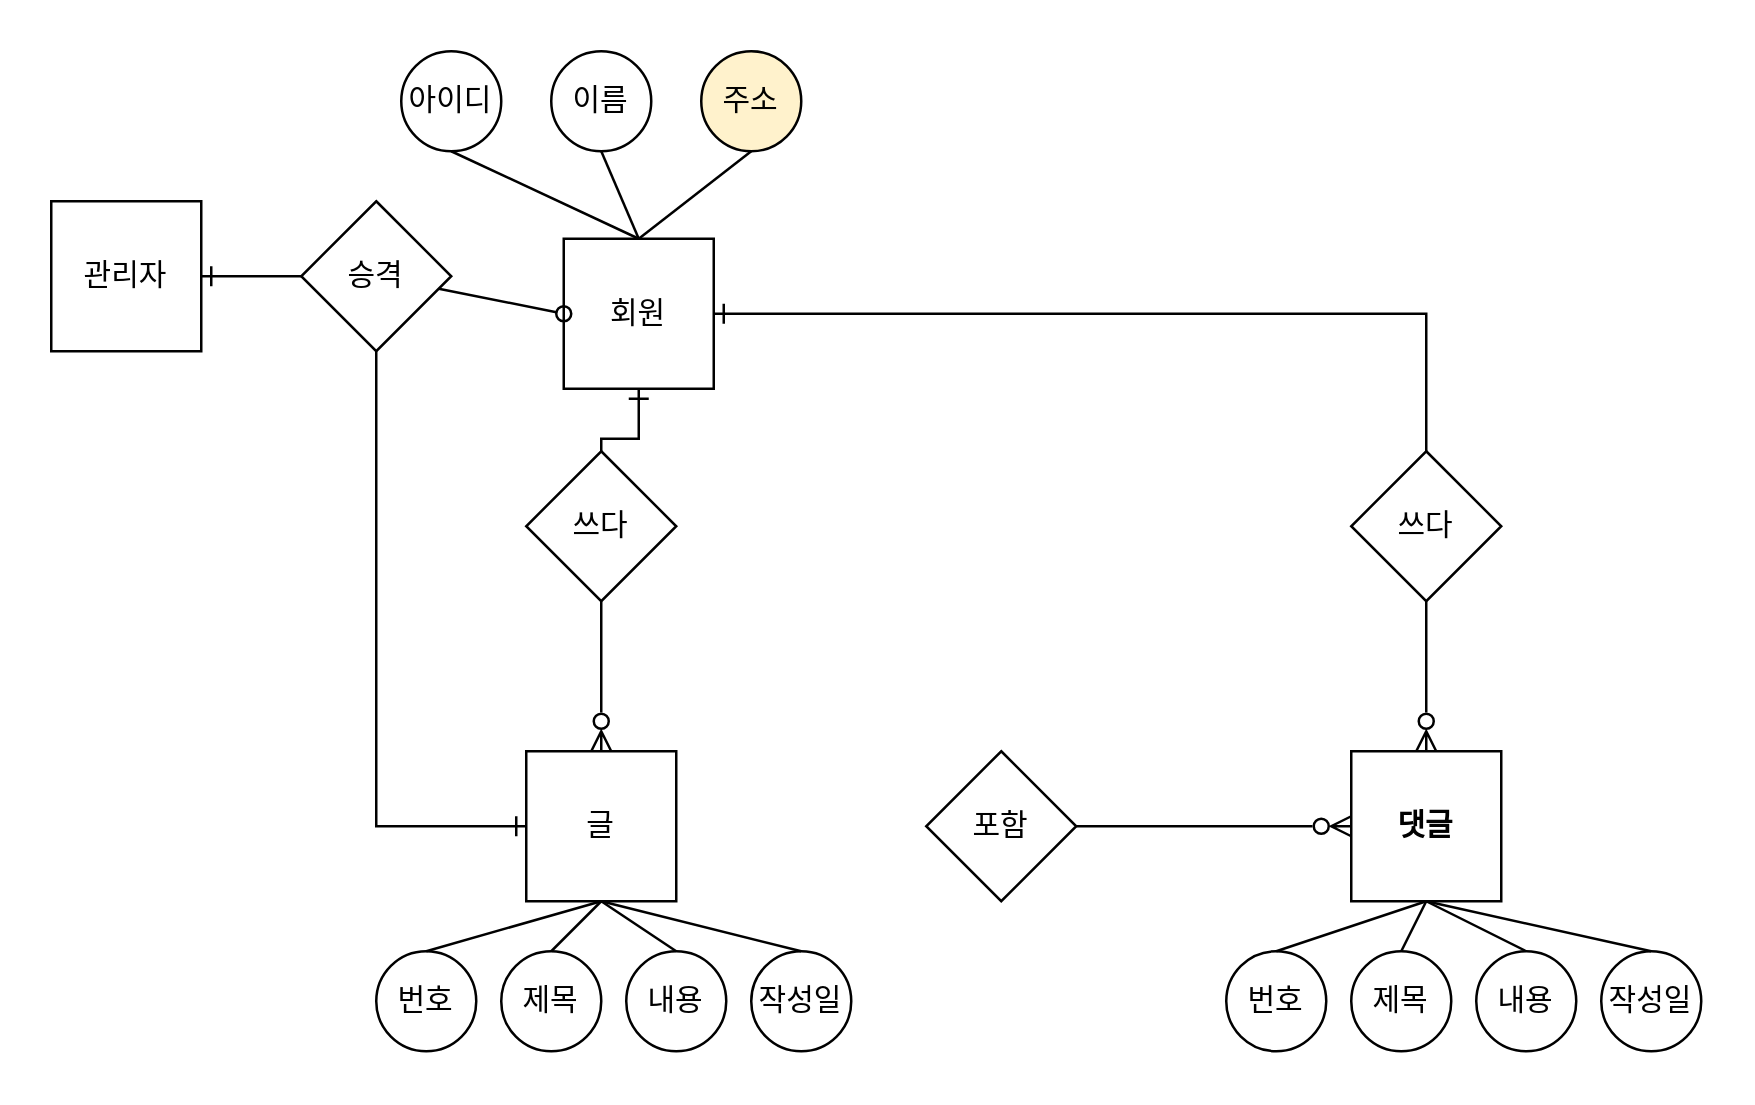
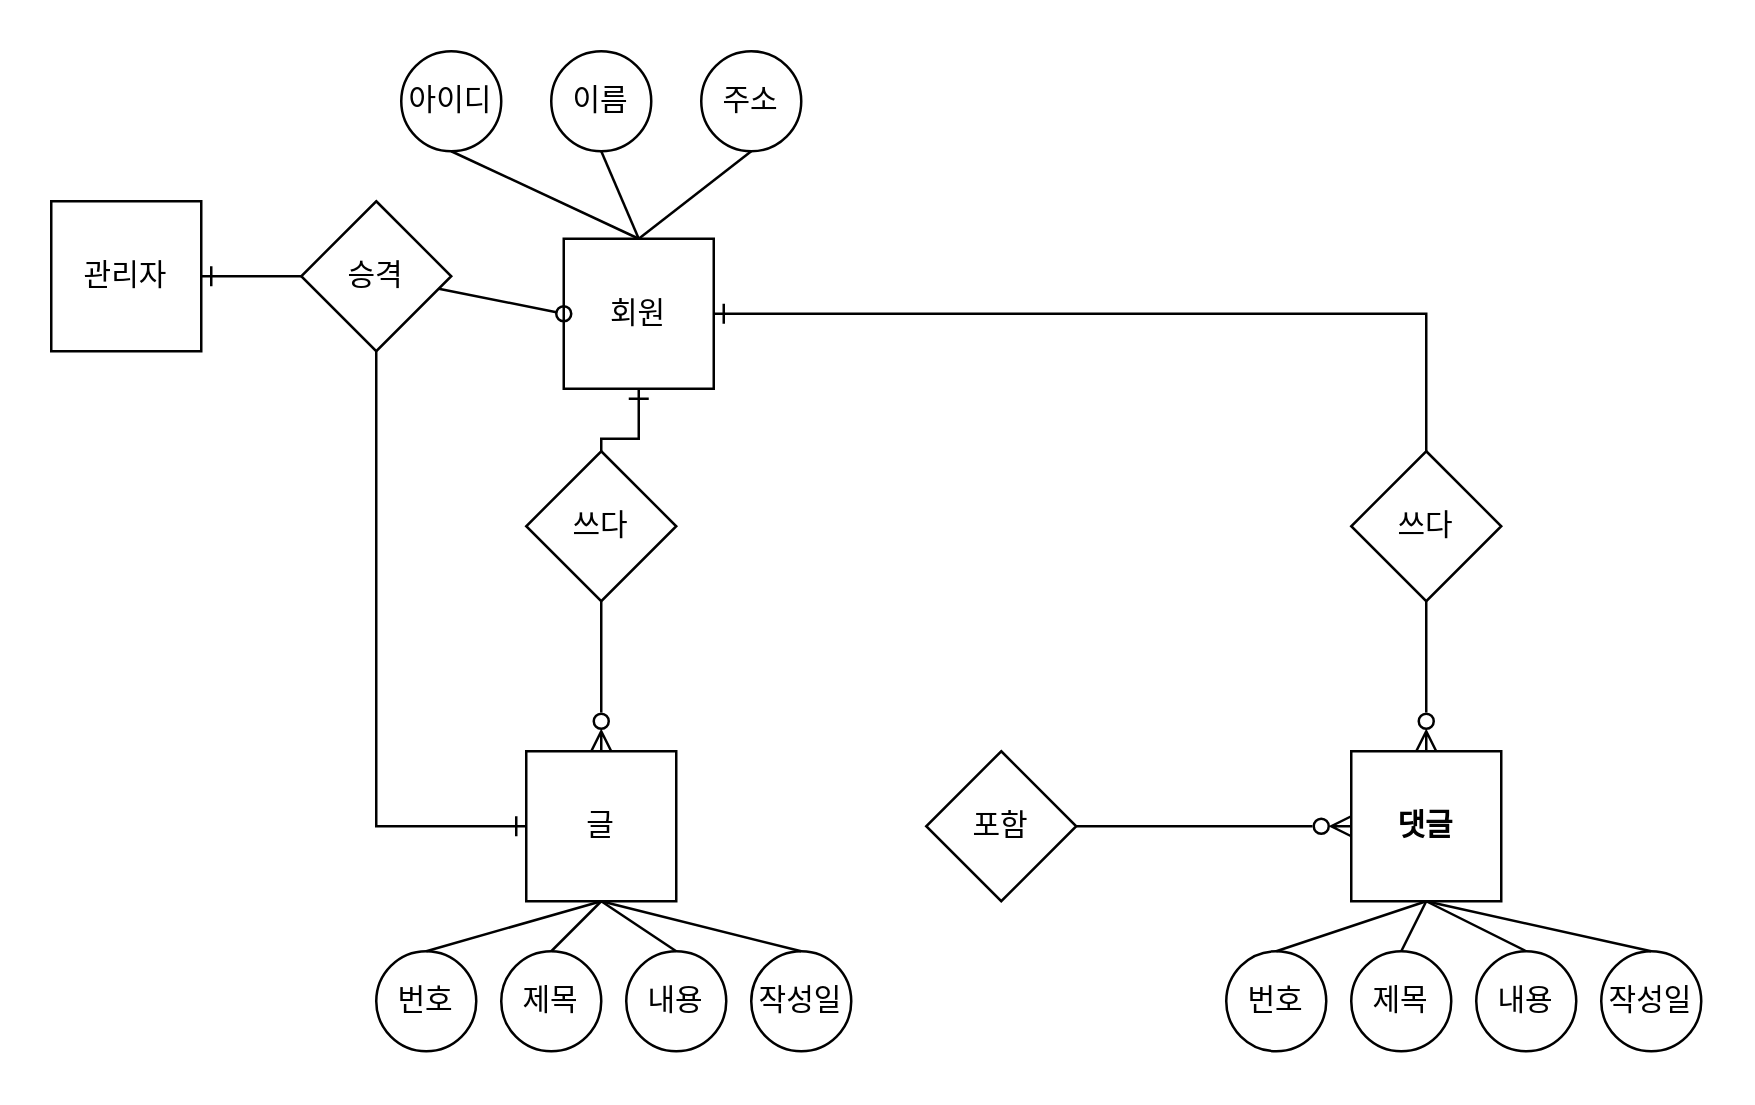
  <mxCell id="0" />
  <mxCell id="1" parent="0" />
  <mxCell id="2" style="edgeStyle=orthogonalEdgeStyle;rounded=0;orthogonalLoop=1;jettySize=auto;html=1;endArrow=none;endFill=0;startArrow=ERone;startFill=0;curved=0;" edge="1" parent="1" source="4" target="22"><mxGeometry relative="1" as="geometry" /></mxCell>
  <mxCell id="3" style="edgeStyle=orthogonalEdgeStyle;rounded=0;orthogonalLoop=1;jettySize=auto;html=1;endArrow=none;endFill=0;startArrow=ERone;startFill=0;exitX=1;exitY=0.5;exitDx=0;exitDy=0;curved=0;" edge="1" parent="1" source="4" target="23"><mxGeometry relative="1" as="geometry" /></mxCell>
  <mxCell id="4" value="회원" style="rounded=0;whiteSpace=wrap;html=1;strokeColor=default;" vertex="1" parent="1"><mxGeometry x="225" y="95" width="60" height="60" as="geometry" /></mxCell>
  <mxCell id="5" style="edgeStyle=orthogonalEdgeStyle;rounded=0;orthogonalLoop=1;jettySize=auto;html=1;endArrow=none;endFill=0;startArrow=ERzeroToMany;startFill=0;" edge="1" parent="1" source="7" target="24"><mxGeometry relative="1" as="geometry" /></mxCell>
  <mxCell id="6" style="edgeStyle=orthogonalEdgeStyle;rounded=0;orthogonalLoop=1;jettySize=auto;html=1;entryX=0.5;entryY=1;entryDx=0;entryDy=0;endArrow=none;endFill=0;startArrow=ERzeroToMany;startFill=0;" edge="1" parent="1" source="7" target="23"><mxGeometry relative="1" as="geometry"><Array as="points"><mxPoint x="570" y="260" /><mxPoint x="570" y="260" /></Array></mxGeometry></mxCell>
  <mxCell id="7" value="댓글" style="rounded=0;whiteSpace=wrap;html=1;fontStyle=1" vertex="1" parent="1"><mxGeometry x="540" y="300" width="60" height="60" as="geometry" /></mxCell>
  <mxCell id="8" style="edgeStyle=orthogonalEdgeStyle;rounded=0;orthogonalLoop=1;jettySize=auto;html=1;entryX=0.5;entryY=1;entryDx=0;entryDy=0;endArrow=none;endFill=0;startArrow=ERzeroToMany;startFill=0;" edge="1" parent="1" source="10" target="22"><mxGeometry relative="1" as="geometry" /></mxCell>
  <mxCell id="9" style="edgeStyle=orthogonalEdgeStyle;rounded=0;orthogonalLoop=1;jettySize=auto;html=1;endArrow=none;endFill=0;startArrow=ERone;startFill=0;" edge="1" parent="1" source="10" target="37"><mxGeometry relative="1" as="geometry" /></mxCell>
  <mxCell id="10" value="글" style="rounded=0;whiteSpace=wrap;html=1;" vertex="1" parent="1"><mxGeometry x="210" y="300" width="60" height="60" as="geometry" /></mxCell>
  <mxCell id="11" value="아이디" style="ellipse;whiteSpace=wrap;html=1;aspect=fixed;strokeColor=default;" vertex="1" parent="1"><mxGeometry x="160" y="20" width="40" height="40" as="geometry" /></mxCell>
  <mxCell id="12" value="이름" style="ellipse;whiteSpace=wrap;html=1;aspect=fixed;" vertex="1" parent="1"><mxGeometry x="220" y="20" width="40" height="40" as="geometry" /></mxCell>
- <mxCell id="13" value="주소" style="ellipse;whiteSpace=wrap;html=1;aspect=fixed;fillColor=#fff2cc;" vertex="1" parent="1"><mxGeometry x="280" y="20" width="40" height="40" as="geometry" /></mxCell>
+ <mxCell id="13" value="주소" style="ellipse;whiteSpace=wrap;html=1;aspect=fixed;" vertex="1" parent="1"><mxGeometry x="280" y="20" width="40" height="40" as="geometry" /></mxCell>
  <mxCell id="14" value="번호" style="ellipse;whiteSpace=wrap;html=1;aspect=fixed;strokeColor=default;" vertex="1" parent="1"><mxGeometry x="150" y="380" width="40" height="40" as="geometry" /></mxCell>
  <mxCell id="15" value="제목" style="ellipse;whiteSpace=wrap;html=1;aspect=fixed;strokeColor=default;" vertex="1" parent="1"><mxGeometry x="200" y="380" width="40" height="40" as="geometry" /></mxCell>
  <mxCell id="16" value="내용" style="ellipse;whiteSpace=wrap;html=1;aspect=fixed;strokeColor=default;" vertex="1" parent="1"><mxGeometry x="250" y="380" width="40" height="40" as="geometry" /></mxCell>
  <mxCell id="17" value="작성일" style="ellipse;whiteSpace=wrap;html=1;aspect=fixed;strokeColor=default;" vertex="1" parent="1"><mxGeometry x="300" y="380" width="40" height="40" as="geometry" /></mxCell>
  <mxCell id="18" value="번호" style="ellipse;whiteSpace=wrap;html=1;aspect=fixed;strokeColor=default;" vertex="1" parent="1"><mxGeometry x="490" y="380" width="40" height="40" as="geometry" /></mxCell>
  <mxCell id="19" value="제목" style="ellipse;whiteSpace=wrap;html=1;aspect=fixed;strokeColor=default;" vertex="1" parent="1"><mxGeometry x="540" y="380" width="40" height="40" as="geometry" /></mxCell>
  <mxCell id="20" value="내용" style="ellipse;whiteSpace=wrap;html=1;aspect=fixed;strokeColor=default;" vertex="1" parent="1"><mxGeometry x="590" y="380" width="40" height="40" as="geometry" /></mxCell>
  <mxCell id="21" value="작성일" style="ellipse;whiteSpace=wrap;html=1;aspect=fixed;strokeColor=default;" vertex="1" parent="1"><mxGeometry x="640" y="380" width="40" height="40" as="geometry" /></mxCell>
  <mxCell id="22" value="쓰다" style="rhombus;whiteSpace=wrap;html=1;" vertex="1" parent="1"><mxGeometry x="210" y="180" width="60" height="60" as="geometry" /></mxCell>
  <mxCell id="23" value="쓰다" style="rhombus;whiteSpace=wrap;html=1;" vertex="1" parent="1"><mxGeometry x="540" y="180" width="60" height="60" as="geometry" /></mxCell>
  <mxCell id="24" value="포함" style="rhombus;whiteSpace=wrap;html=1;" vertex="1" parent="1"><mxGeometry x="370" y="300" width="60" height="60" as="geometry" /></mxCell>
  <mxCell id="25" value="" style="edgeStyle=none;orthogonalLoop=1;jettySize=auto;html=1;rounded=0;endArrow=none;endFill=0;exitX=0.5;exitY=0;exitDx=0;exitDy=0;entryX=0.5;entryY=1;entryDx=0;entryDy=0;" edge="1" parent="1" source="4" target="13"><mxGeometry width="80" relative="1" as="geometry"><mxPoint x="280" y="70" as="sourcePoint" /><mxPoint x="360" y="70" as="targetPoint" /><Array as="points" /></mxGeometry></mxCell>
  <mxCell id="26" value="" style="edgeStyle=none;orthogonalLoop=1;jettySize=auto;html=1;rounded=0;endArrow=none;endFill=0;exitX=0.5;exitY=0;exitDx=0;exitDy=0;entryX=0.5;entryY=1;entryDx=0;entryDy=0;" edge="1" parent="1" source="4" target="12"><mxGeometry width="80" relative="1" as="geometry"><mxPoint x="250" y="90" as="sourcePoint" /><mxPoint x="310" y="70" as="targetPoint" /><Array as="points" /></mxGeometry></mxCell>
  <mxCell id="27" value="" style="edgeStyle=none;orthogonalLoop=1;jettySize=auto;html=1;rounded=0;endArrow=none;endFill=0;exitX=0.5;exitY=0;exitDx=0;exitDy=0;entryX=0.5;entryY=1;entryDx=0;entryDy=0;" edge="1" parent="1" source="4"><mxGeometry width="80" relative="1" as="geometry"><mxPoint x="120" y="80" as="sourcePoint" /><mxPoint x="180" y="60" as="targetPoint" /><Array as="points" /></mxGeometry></mxCell>
  <mxCell id="28" value="" style="edgeStyle=none;orthogonalLoop=1;jettySize=auto;html=1;rounded=0;endArrow=none;endFill=0;exitX=0.5;exitY=0;exitDx=0;exitDy=0;entryX=0.5;entryY=1;entryDx=0;entryDy=0;" edge="1" parent="1"><mxGeometry width="80" relative="1" as="geometry"><mxPoint x="170" y="380" as="sourcePoint" /><mxPoint x="240" y="360" as="targetPoint" /><Array as="points" /></mxGeometry></mxCell>
  <mxCell id="29" value="" style="edgeStyle=none;orthogonalLoop=1;jettySize=auto;html=1;rounded=0;endArrow=none;endFill=0;exitX=0.5;exitY=0;exitDx=0;exitDy=0;" edge="1" parent="1" source="15"><mxGeometry width="80" relative="1" as="geometry"><mxPoint x="180" y="390" as="sourcePoint" /><mxPoint x="240" y="360" as="targetPoint" /><Array as="points" /></mxGeometry></mxCell>
  <mxCell id="30" value="" style="edgeStyle=none;orthogonalLoop=1;jettySize=auto;html=1;rounded=0;endArrow=none;endFill=0;exitX=0.5;exitY=0;exitDx=0;exitDy=0;entryX=0.5;entryY=1;entryDx=0;entryDy=0;" edge="1" parent="1" source="16" target="10"><mxGeometry width="80" relative="1" as="geometry"><mxPoint x="190" y="400" as="sourcePoint" /><mxPoint x="260" y="380" as="targetPoint" /><Array as="points" /></mxGeometry></mxCell>
  <mxCell id="31" value="" style="edgeStyle=none;orthogonalLoop=1;jettySize=auto;html=1;rounded=0;endArrow=none;endFill=0;exitX=0.5;exitY=0;exitDx=0;exitDy=0;entryX=0.5;entryY=1;entryDx=0;entryDy=0;" edge="1" parent="1" source="17" target="10"><mxGeometry width="80" relative="1" as="geometry"><mxPoint x="200" y="410" as="sourcePoint" /><mxPoint x="270" y="390" as="targetPoint" /><Array as="points" /></mxGeometry></mxCell>
  <mxCell id="32" value="" style="edgeStyle=none;orthogonalLoop=1;jettySize=auto;html=1;rounded=0;endArrow=none;endFill=0;exitX=0.5;exitY=0;exitDx=0;exitDy=0;entryX=0.5;entryY=1;entryDx=0;entryDy=0;" edge="1" parent="1" source="18"><mxGeometry width="80" relative="1" as="geometry"><mxPoint x="500" y="380" as="sourcePoint" /><mxPoint x="570" y="360" as="targetPoint" /><Array as="points" /></mxGeometry></mxCell>
  <mxCell id="33" value="" style="edgeStyle=none;orthogonalLoop=1;jettySize=auto;html=1;rounded=0;endArrow=none;endFill=0;exitX=0.5;exitY=0;exitDx=0;exitDy=0;entryX=0.5;entryY=1;entryDx=0;entryDy=0;" edge="1" parent="1" source="19" target="7"><mxGeometry width="80" relative="1" as="geometry"><mxPoint x="510" y="390" as="sourcePoint" /><mxPoint x="570" y="370" as="targetPoint" /><Array as="points" /></mxGeometry></mxCell>
  <mxCell id="34" value="" style="edgeStyle=none;orthogonalLoop=1;jettySize=auto;html=1;rounded=0;endArrow=none;endFill=0;exitX=0.5;exitY=0;exitDx=0;exitDy=0;" edge="1" parent="1" source="20"><mxGeometry width="80" relative="1" as="geometry"><mxPoint x="520" y="400" as="sourcePoint" /><mxPoint x="570" y="360" as="targetPoint" /><Array as="points" /></mxGeometry></mxCell>
  <mxCell id="35" value="" style="edgeStyle=none;orthogonalLoop=1;jettySize=auto;html=1;rounded=0;endArrow=none;endFill=0;exitX=0.5;exitY=0;exitDx=0;exitDy=0;" edge="1" parent="1" source="21"><mxGeometry width="80" relative="1" as="geometry"><mxPoint x="530" y="410" as="sourcePoint" /><mxPoint x="570" y="360" as="targetPoint" /><Array as="points" /></mxGeometry></mxCell>
  <mxCell id="36" value="관리자" style="rounded=0;whiteSpace=wrap;html=1;strokeColor=default;" vertex="1" parent="1"><mxGeometry x="20" y="80" width="60" height="60" as="geometry" /></mxCell>
  <mxCell id="37" value="승격" style="rhombus;whiteSpace=wrap;html=1;" vertex="1" parent="1"><mxGeometry x="120" y="80" width="60" height="60" as="geometry" /></mxCell>
  <mxCell id="38" value="" style="endArrow=none;html=1;rounded=0;startArrow=ERone;startFill=0;" edge="1" parent="1" source="36" target="37"><mxGeometry width="50" height="50" relative="1" as="geometry"><mxPoint x="330" y="330" as="sourcePoint" /><mxPoint x="380" y="280" as="targetPoint" /></mxGeometry></mxCell>
  <mxCell id="39" value="" style="endArrow=oval;html=1;rounded=0;entryX=0;entryY=0.5;entryDx=0;entryDy=0;startArrow=none;startFill=0;endFill=0;" edge="1" parent="1" source="37" target="4"><mxGeometry width="50" height="50" relative="1" as="geometry"><mxPoint x="680" y="330" as="sourcePoint" /><mxPoint x="730" y="280" as="targetPoint" /><Array as="points" /></mxGeometry></mxCell>
